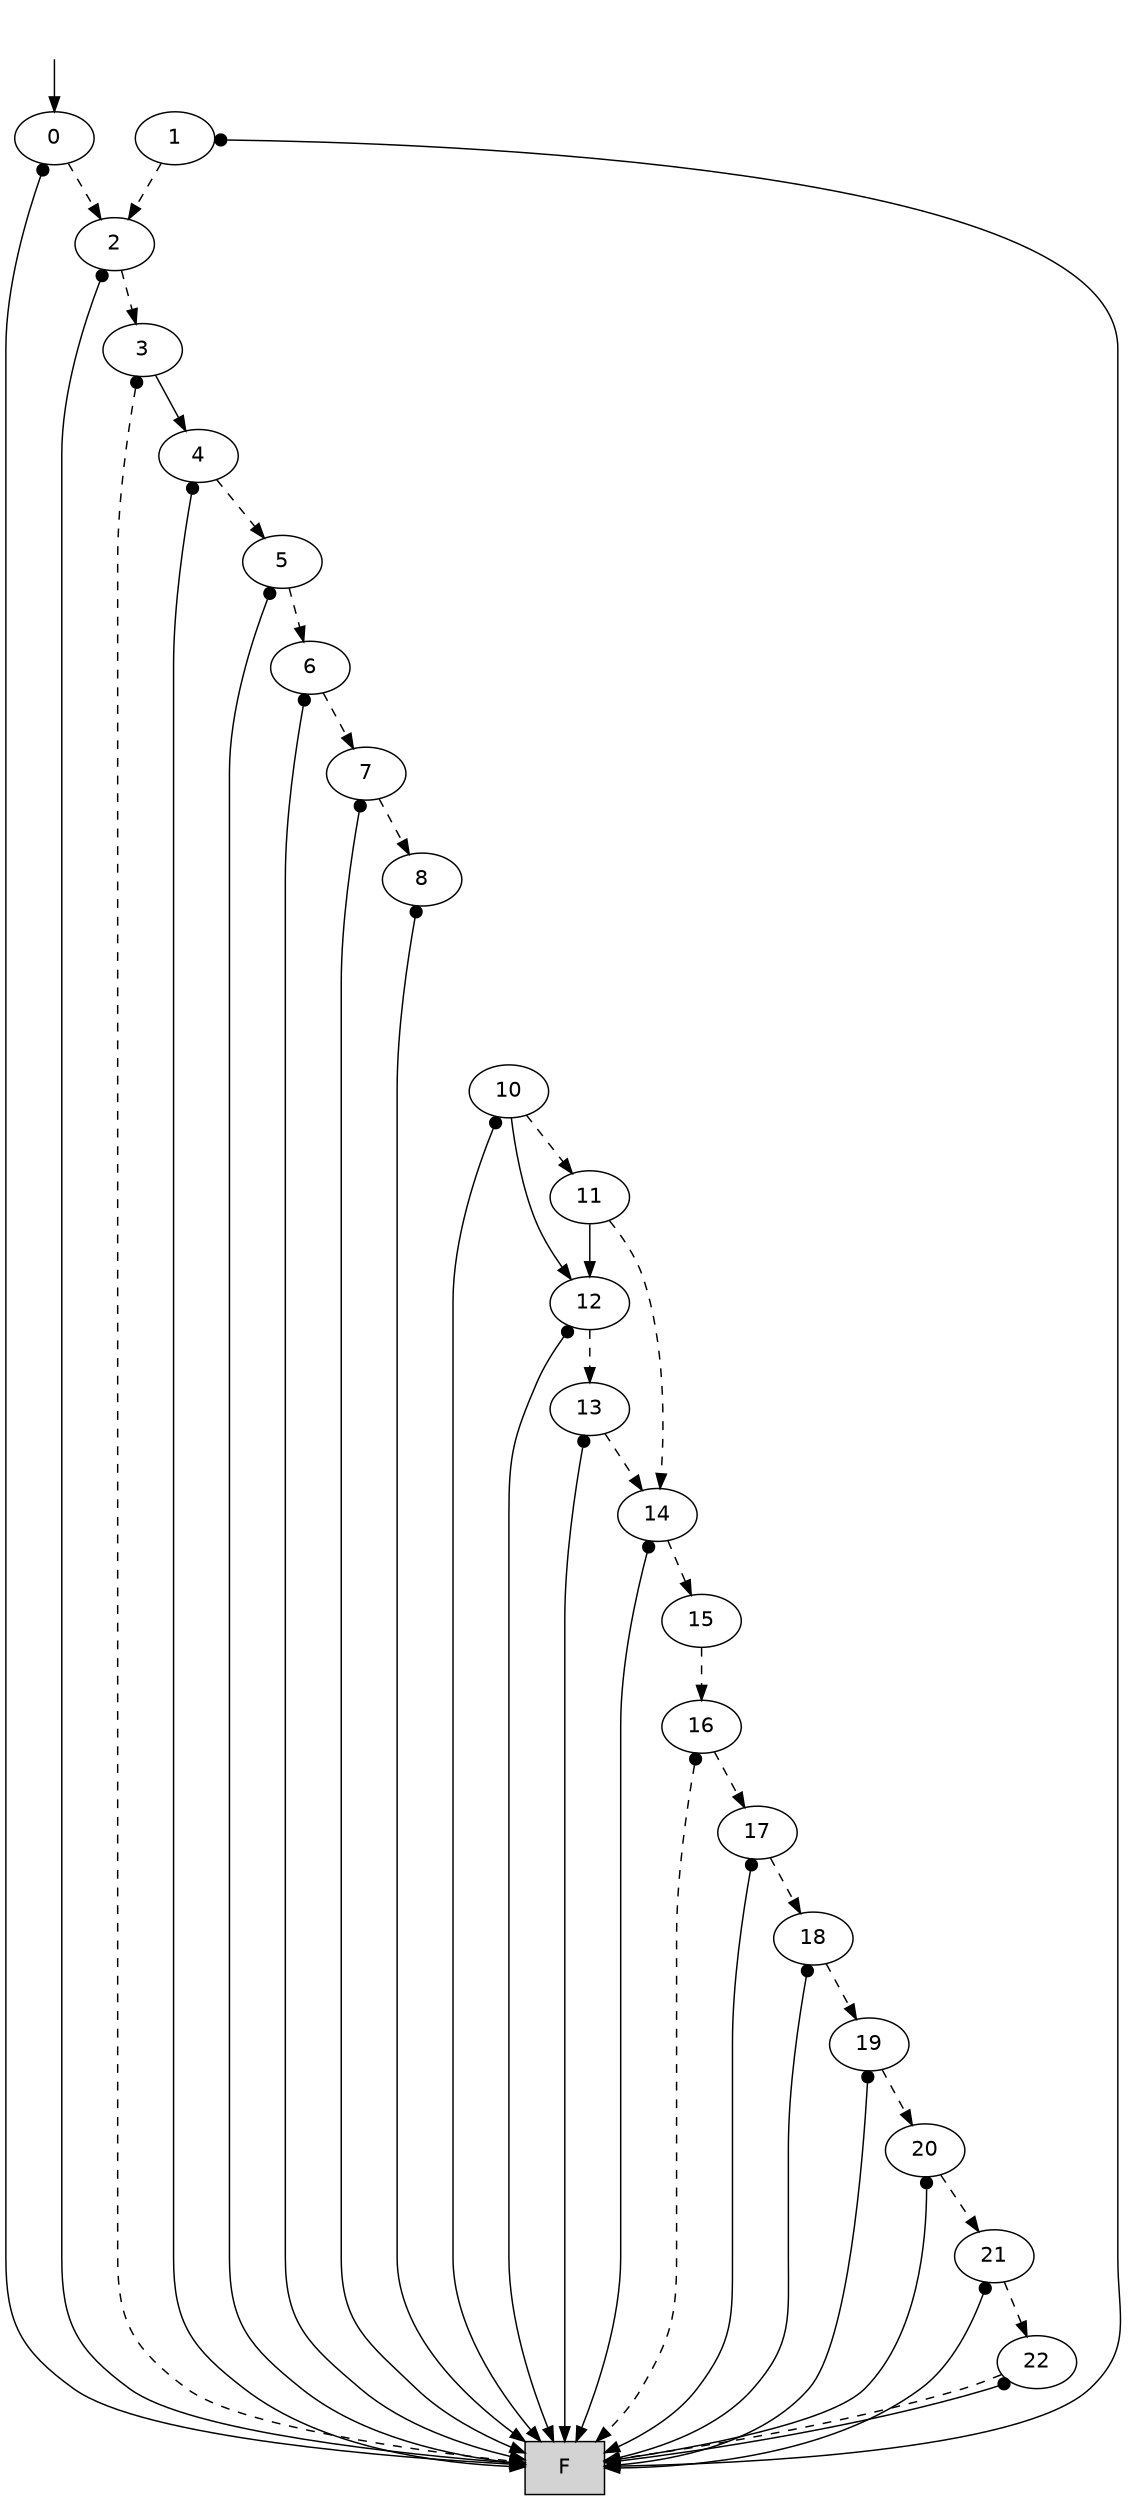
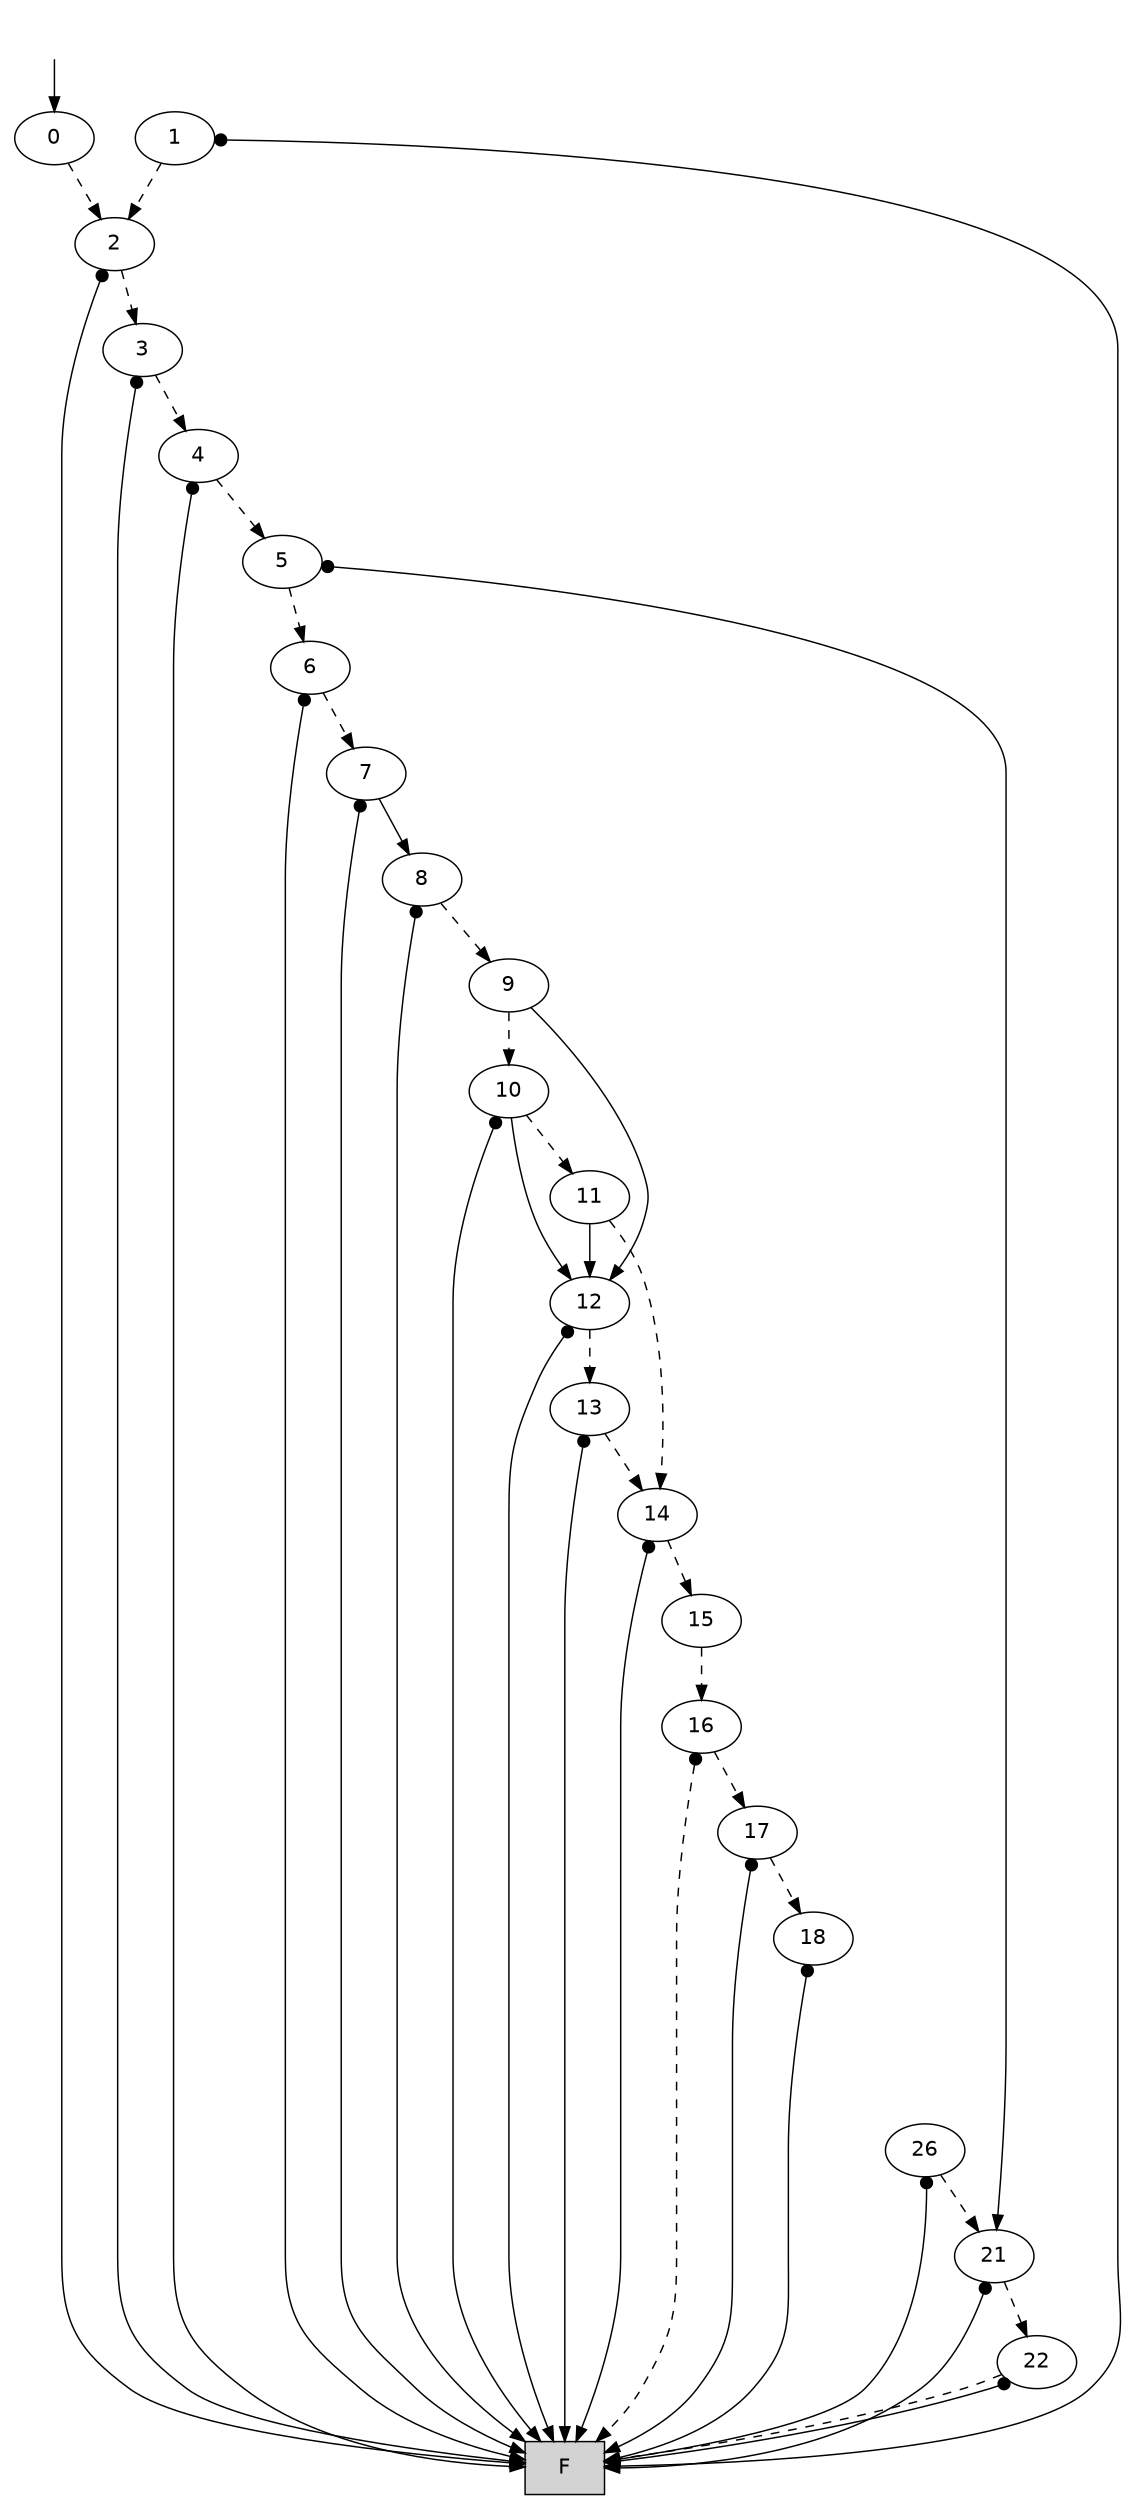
  digraph {
    fontname="DejaVu Sans"
    node [fontname="DejaVu Sans"]
    edge [dir=both fontname="DejaVu Sans" style=dashed]
    root [style=invis]
    n2 [label=0]
    n3 [label=F shape=box style=filled]
    n4 [label=2]
    n5 [label=1]
    n6 [label=3]
    n7 [label=4]
    n8 [label=5]
    n9 [label=6]
    n10 [label=7]
    n11 [label=8]
+   n12 [label=9]
    n13 [label=10]
    n14 [label=12]
    n15 [label=11]
    n16 [label=13]
    n17 [label=14]
    n18 [label=15]
    n19 [label=16]
    n20 [label=17]
    n21 [label=18]
-   n22 [label=19]
-   n23 [label=20]
+   n23 [label=26]
    n24 [label=21]
    n25 [label=22]
    root -> n2 [arrowtail=none style=solid]
-   n2 -> n3 [arrowtail=dot style=solid]
    n2 -> n4 [dir=forward]
    n4 -> n3 [arrowtail=dot style=solid]
    n4 -> n6 [dir=forward]
    n5 -> n3 [arrowtail=dot style=solid]
    n5 -> n4 [dir=forward]
-   n6 -> n3 [arrowtail=dot]
-   n6 -> n7 [dir=forward style=solid]
+   n6 -> n3 [arrowtail=dot style=solid]
+   n6 -> n7 [dir=forward]
    n7 -> n3 [arrowtail=dot style=solid]
    n7 -> n8 [dir=forward]
-   n8 -> n3 [arrowtail=dot style=solid]
+   n8 -> n24 [arrowtail=dot style=solid]
    n8 -> n9 [dir=forward]
    n9 -> n3 [arrowtail=dot style=solid]
    n9 -> n10 [dir=forward]
    n10 -> n3 [arrowtail=dot style=solid]
-   n10 -> n11 [dir=forward]
+   n10 -> n11 [dir=forward style=solid]
    n11 -> n3 [arrowtail=dot style=solid]
+   n11 -> n12 [dir=forward]
+   n12 -> n13 [dir=forward]
+   n12 -> n14 [arrowtail=none style=solid]
    n13 -> n3 [arrowtail=dot style=solid]
    n13 -> n14 [arrowtail=none style=solid]
    n13 -> n15 [dir=forward]
    n14 -> n3 [arrowtail=dot style=solid]
    n14 -> n16 [dir=forward]
    n15 -> n14 [arrowtail=none style=solid]
    n15 -> n17 [dir=forward]
    n16 -> n3 [arrowtail=dot style=solid]
    n16 -> n17 [dir=forward]
    n17 -> n3 [arrowtail=dot style=solid]
    n17 -> n18 [dir=forward]
    n18 -> n19 [dir=forward]
    n19 -> n3 [arrowtail=dot]
    n19 -> n20 [dir=forward]
    n20 -> n3 [arrowtail=dot style=solid]
    n20 -> n21 [dir=forward]
    n21 -> n3 [arrowtail=dot style=solid]
-   n21 -> n22 [dir=forward]
-   n22 -> n3 [arrowtail=dot style=solid]
-   n22 -> n23 [dir=forward]
    n23 -> n3 [arrowtail=dot style=solid]
    n23 -> n24 [dir=forward]
    n24 -> n3 [arrowtail=dot style=solid]
    n24 -> n25 [dir=forward]
    n25 -> n3 [dir=forward]
    n25 -> n3 [arrowtail=dot style=solid]
  }
